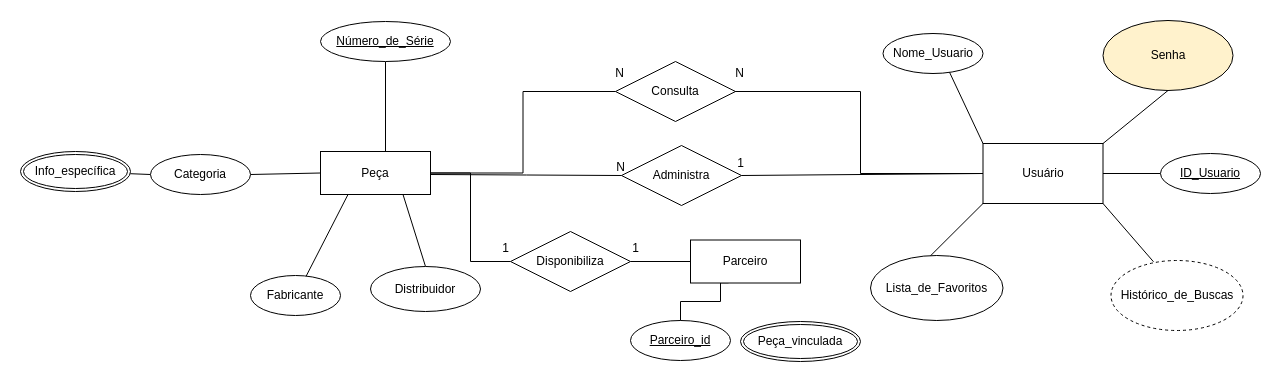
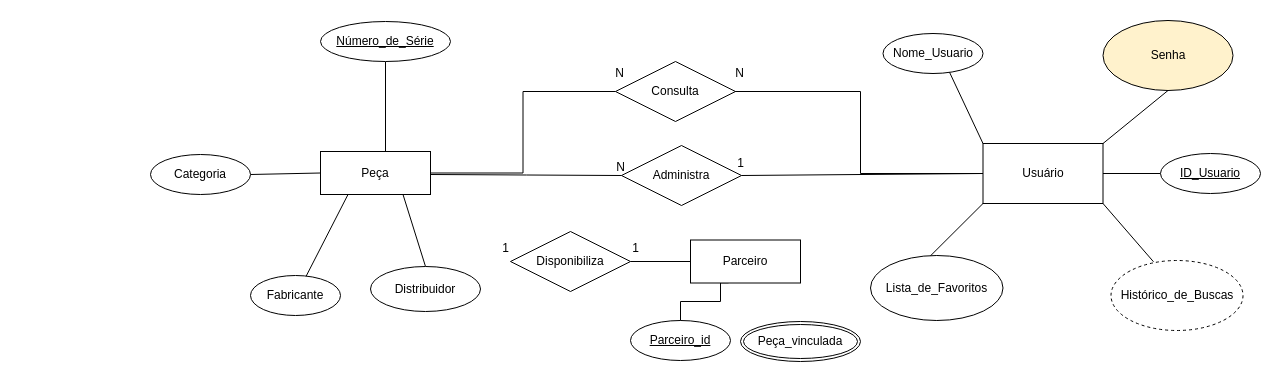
  <mxCell id="0" />
  <mxCell id="1" parent="0" />
  <mxCell id="2" value="Usuário" style="rounded=0;whiteSpace=wrap;html=1;" parent="1" vertex="1"><mxGeometry x="982.5" y="143" width="120" height="60" as="geometry" /></mxCell>
  <mxCell id="3" value="Senha" style="ellipse;whiteSpace=wrap;html=1;fillColor=#fff2cc;" parent="1" vertex="1"><mxGeometry x="1102.5" y="20" width="130" height="70" as="geometry" /></mxCell>
  <mxCell id="4" value="" style="endArrow=none;html=1;rounded=0;exitX=0.441;exitY=0.029;exitDx=0;exitDy=0;entryX=0;entryY=1;entryDx=0;entryDy=0;exitPerimeter=0;" parent="1" source="8" target="2" edge="1"><mxGeometry width="50" height="50" relative="1" as="geometry"><mxPoint x="922.5" y="250" as="sourcePoint" /><mxPoint x="982.5" y="223" as="targetPoint" /></mxGeometry></mxCell>
  <mxCell id="5" value="" style="endArrow=none;html=1;rounded=0;entryX=0;entryY=0;entryDx=0;entryDy=0;exitX=0.664;exitY=0.962;exitDx=0;exitDy=0;exitPerimeter=0;" parent="1" source="33" target="2" edge="1"><mxGeometry width="50" height="50" relative="1" as="geometry"><mxPoint x="957.426" y="78.284" as="sourcePoint" /><mxPoint x="942.5" y="133" as="targetPoint" /></mxGeometry></mxCell>
  <mxCell id="6" value="" style="endArrow=none;html=1;rounded=0;entryX=0.5;entryY=1;entryDx=0;entryDy=0;exitX=1;exitY=0;exitDx=0;exitDy=0;" parent="1" source="2" target="3" edge="1"><mxGeometry width="50" height="50" relative="1" as="geometry"><mxPoint x="1102.5" y="143" as="sourcePoint" /><mxPoint x="1152.5" y="93" as="targetPoint" /></mxGeometry></mxCell>
  <mxCell id="7" value="" style="endArrow=none;html=1;rounded=0;entryX=1;entryY=1;entryDx=0;entryDy=0;exitX=0.322;exitY=0.018;exitDx=0;exitDy=0;exitPerimeter=0;" parent="1" source="9" target="2" edge="1"><mxGeometry width="50" height="50" relative="1" as="geometry"><mxPoint x="1162.5" y="255" as="sourcePoint" /><mxPoint x="1182.5" y="193" as="targetPoint" /></mxGeometry></mxCell>
  <mxCell id="8" value="Lista_de_Favoritos" style="ellipse;whiteSpace=wrap;html=1;" parent="1" vertex="1"><mxGeometry x="870" y="255" width="132.5" height="65" as="geometry" /></mxCell>
  <mxCell id="9" value="Histórico_de_Buscas" style="ellipse;whiteSpace=wrap;html=1;dashed=1;" parent="1" vertex="1"><mxGeometry x="1110.5" y="260" width="132" height="70" as="geometry" /></mxCell>
  <mxCell id="10" value="Administra" style="shape=rhombus;perimeter=rhombusPerimeter;whiteSpace=wrap;html=1;align=center;" parent="1" vertex="1"><mxGeometry x="621" y="145" width="120" height="60" as="geometry" /></mxCell>
  <mxCell id="11" value="" style="endArrow=none;html=1;rounded=0;exitX=0;exitY=0.5;exitDx=0;exitDy=0;entryX=1;entryY=0.5;entryDx=0;entryDy=0;" parent="1" source="2" target="10" edge="1"><mxGeometry relative="1" as="geometry"><mxPoint x="990" y="173.5" as="sourcePoint" /><mxPoint x="950" y="140.5" as="targetPoint" /></mxGeometry></mxCell>
  <mxCell id="12" value="1" style="resizable=0;html=1;whiteSpace=wrap;align=right;verticalAlign=bottom;" parent="11" connectable="0" vertex="1"><mxGeometry x="1" relative="1" as="geometry"><mxPoint x="4" y="-4" as="offset" /></mxGeometry></mxCell>
  <mxCell id="13" value="" style="endArrow=none;html=1;rounded=0;entryX=0;entryY=0.5;entryDx=0;entryDy=0;edgeStyle=orthogonalEdgeStyle;" parent="1" target="10" edge="1"><mxGeometry relative="1" as="geometry"><mxPoint x="430" y="174" as="sourcePoint" /><mxPoint x="510" y="173.66" as="targetPoint" /></mxGeometry></mxCell>
  <mxCell id="14" value="N" style="resizable=0;html=1;whiteSpace=wrap;align=right;verticalAlign=bottom;" parent="13" connectable="0" vertex="1"><mxGeometry x="1" relative="1" as="geometry"><mxPoint x="5" as="offset" /></mxGeometry></mxCell>
  <mxCell id="15" value="Peça" style="whiteSpace=wrap;html=1;align=center;" parent="1" vertex="1"><mxGeometry x="320" y="151" width="110" height="43" as="geometry" /></mxCell>
  <mxCell id="16" style="rounded=0;orthogonalLoop=1;jettySize=auto;html=1;exitX=0.75;exitY=1;exitDx=0;exitDy=0;entryX=0.5;entryY=0;entryDx=0;entryDy=0;endArrow=none;endFill=0;" parent="1" source="15" target="25" edge="1"><mxGeometry relative="1" as="geometry"><mxPoint x="351" y="291" as="sourcePoint" /></mxGeometry></mxCell>
  <mxCell id="17" style="rounded=0;orthogonalLoop=1;jettySize=auto;html=1;endArrow=none;endFill=0;entryX=0.591;entryY=0;entryDx=0;entryDy=0;entryPerimeter=0;" parent="1" source="41" target="15" edge="1"><mxGeometry relative="1" as="geometry"><mxPoint x="293.473" y="341.029" as="sourcePoint" /><mxPoint x="298.87" y="314.7" as="targetPoint" /></mxGeometry></mxCell>
  <mxCell id="18" style="rounded=0;orthogonalLoop=1;jettySize=auto;html=1;exitX=0.605;exitY=0.075;exitDx=0;exitDy=0;entryX=0.25;entryY=1;entryDx=0;entryDy=0;endArrow=none;endFill=0;exitPerimeter=0;" parent="1" source="19" target="15" edge="1"><mxGeometry relative="1" as="geometry"><mxPoint x="331.962" y="308.678" as="targetPoint" /></mxGeometry></mxCell>
  <mxCell id="19" value="Fabricante" style="ellipse;whiteSpace=wrap;html=1;align=center;" parent="1" vertex="1"><mxGeometry x="250" y="275" width="90" height="40" as="geometry" /></mxCell>
  <mxCell id="20" style="edgeStyle=orthogonalEdgeStyle;rounded=0;orthogonalLoop=1;jettySize=auto;html=1;exitX=1;exitY=0.5;exitDx=0;exitDy=0;entryX=0;entryY=0.5;entryDx=0;entryDy=0;endArrow=none;endFill=0;" parent="1" source="22" target="36" edge="1"><mxGeometry relative="1" as="geometry"><mxPoint x="670" y="261" as="targetPoint" /></mxGeometry></mxCell>
- <mxCell id="21" style="edgeStyle=orthogonalEdgeStyle;rounded=0;orthogonalLoop=1;jettySize=auto;html=1;exitX=0;exitY=0.5;exitDx=0;exitDy=0;entryX=1;entryY=0.5;entryDx=0;entryDy=0;endArrow=none;endFill=0;" parent="1" source="22" target="15" edge="1"><mxGeometry relative="1" as="geometry"><Array as="points"><mxPoint x="470" y="261" /><mxPoint x="470" y="172" /></Array></mxGeometry></mxCell>
  <mxCell id="22" value="Disponibiliza" style="shape=rhombus;perimeter=rhombusPerimeter;whiteSpace=wrap;html=1;align=center;" parent="1" vertex="1"><mxGeometry x="510" y="231" width="120" height="60" as="geometry" /></mxCell>
  <mxCell id="23" value="1" style="resizable=0;html=1;whiteSpace=wrap;align=right;verticalAlign=bottom;" parent="1" connectable="0" vertex="1"><mxGeometry x="509.999" y="256" as="geometry" /></mxCell>
  <mxCell id="24" value="1" style="resizable=0;html=1;whiteSpace=wrap;align=right;verticalAlign=bottom;" parent="1" connectable="0" vertex="1"><mxGeometry x="640" y="256" as="geometry" /></mxCell>
  <mxCell id="25" value="Distribuidor" style="ellipse;whiteSpace=wrap;html=1;align=center;" parent="1" vertex="1"><mxGeometry x="370" y="266" width="110" height="45" as="geometry" /></mxCell>
  <mxCell id="26" style="edgeStyle=orthogonalEdgeStyle;rounded=0;orthogonalLoop=1;jettySize=auto;html=1;exitX=0.5;exitY=0;exitDx=0;exitDy=0;endArrow=none;endFill=0;entryX=0.346;entryY=0.995;entryDx=0;entryDy=0;entryPerimeter=0;" parent="1" target="36" edge="1"><mxGeometry relative="1" as="geometry"><mxPoint x="750" y="281" as="targetPoint" /><Array as="points"><mxPoint x="680" y="301" /><mxPoint x="720" y="301" /><mxPoint x="720" y="282" /></Array><mxPoint x="680" y="321" as="sourcePoint" /></mxGeometry></mxCell>
  <mxCell id="27" value="Peça_vinculada" style="ellipse;shape=doubleEllipse;margin=3;whiteSpace=wrap;html=1;align=center;" parent="1" vertex="1"><mxGeometry x="740" y="321" width="120" height="40" as="geometry" /></mxCell>
  <mxCell id="28" style="edgeStyle=orthogonalEdgeStyle;rounded=0;orthogonalLoop=1;jettySize=auto;html=1;exitX=0.944;exitY=0.538;exitDx=0;exitDy=0;endArrow=none;endFill=0;exitPerimeter=0;" parent="1" source="30" target="2" edge="1"><mxGeometry relative="1" as="geometry"><mxPoint x="810" y="91" as="sourcePoint" /><mxPoint x="990" y="171" as="targetPoint" /><Array as="points"><mxPoint x="728" y="91" /><mxPoint x="860" y="91" /><mxPoint x="860" y="173" /></Array></mxGeometry></mxCell>
  <mxCell id="29" style="edgeStyle=orthogonalEdgeStyle;rounded=0;orthogonalLoop=1;jettySize=auto;html=1;exitX=0;exitY=0.5;exitDx=0;exitDy=0;endArrow=none;endFill=0;entryX=1;entryY=0.5;entryDx=0;entryDy=0;" parent="1" source="30" target="15" edge="1"><mxGeometry relative="1" as="geometry" /></mxCell>
  <mxCell id="30" value="Consulta" style="shape=rhombus;perimeter=rhombusPerimeter;whiteSpace=wrap;html=1;align=center;" parent="1" vertex="1"><mxGeometry x="615" y="61" width="120" height="60" as="geometry" /></mxCell>
  <mxCell id="31" value="N" style="resizable=0;html=1;whiteSpace=wrap;align=right;verticalAlign=bottom;" parent="1" connectable="0" vertex="1"><mxGeometry x="624.997" y="81" as="geometry" /></mxCell>
  <mxCell id="32" value="N" style="resizable=0;html=1;whiteSpace=wrap;align=right;verticalAlign=bottom;" parent="1" connectable="0" vertex="1"><mxGeometry x="744.997" y="81" as="geometry" /></mxCell>
  <mxCell id="33" value="Nome_Usuario" style="ellipse;whiteSpace=wrap;html=1;align=center;" parent="1" vertex="1"><mxGeometry x="882.5" y="33" width="100" height="40" as="geometry" /></mxCell>
  <mxCell id="34" style="edgeStyle=orthogonalEdgeStyle;rounded=0;orthogonalLoop=1;jettySize=auto;html=1;exitX=0;exitY=0.5;exitDx=0;exitDy=0;entryX=1;entryY=0.5;entryDx=0;entryDy=0;endArrow=none;endFill=0;" parent="1" source="35" target="2" edge="1"><mxGeometry relative="1" as="geometry" /></mxCell>
  <mxCell id="35" value="ID_Usuario" style="ellipse;whiteSpace=wrap;html=1;align=center;fontStyle=4;" parent="1" vertex="1"><mxGeometry x="1160" y="153" width="100" height="40" as="geometry" /></mxCell>
  <mxCell id="36" value="Parceiro" style="whiteSpace=wrap;html=1;align=center;" parent="1" vertex="1"><mxGeometry x="690" y="239.5" width="110" height="43" as="geometry" /></mxCell>
  <mxCell id="37" style="rounded=0;orthogonalLoop=1;jettySize=auto;html=1;exitX=1;exitY=0.5;exitDx=0;exitDy=0;entryX=0;entryY=0.5;entryDx=0;entryDy=0;endArrow=none;endFill=0;" edge="1" parent="1" source="39" target="15"><mxGeometry relative="1" as="geometry" /></mxCell>
- <mxCell id="38" style="rounded=0;orthogonalLoop=1;jettySize=auto;html=1;exitX=0;exitY=0.5;exitDx=0;exitDy=0;endArrow=none;endFill=0;" edge="1" parent="1" source="39" target="42"><mxGeometry relative="1" as="geometry" /></mxCell>
  <mxCell id="39" value="Categoria" style="ellipse;whiteSpace=wrap;html=1;align=center;" vertex="1" parent="1"><mxGeometry x="150" y="154" width="100" height="40" as="geometry" /></mxCell>
  <mxCell id="40" value="Parceiro_id" style="ellipse;whiteSpace=wrap;html=1;align=center;fontStyle=4;" vertex="1" parent="1"><mxGeometry x="630" y="320" width="100" height="40" as="geometry" /></mxCell>
  <mxCell id="41" value="Número_de_Série" style="ellipse;whiteSpace=wrap;html=1;align=center;fontStyle=4;" vertex="1" parent="1"><mxGeometry x="320" y="21" width="130" height="40" as="geometry" /></mxCell>
- <mxCell id="42" value="Info_específica" style="ellipse;shape=doubleEllipse;margin=3;whiteSpace=wrap;html=1;align=center;" vertex="1" parent="1"><mxGeometry x="20" y="151" width="110" height="40" as="geometry" /></mxCell>
